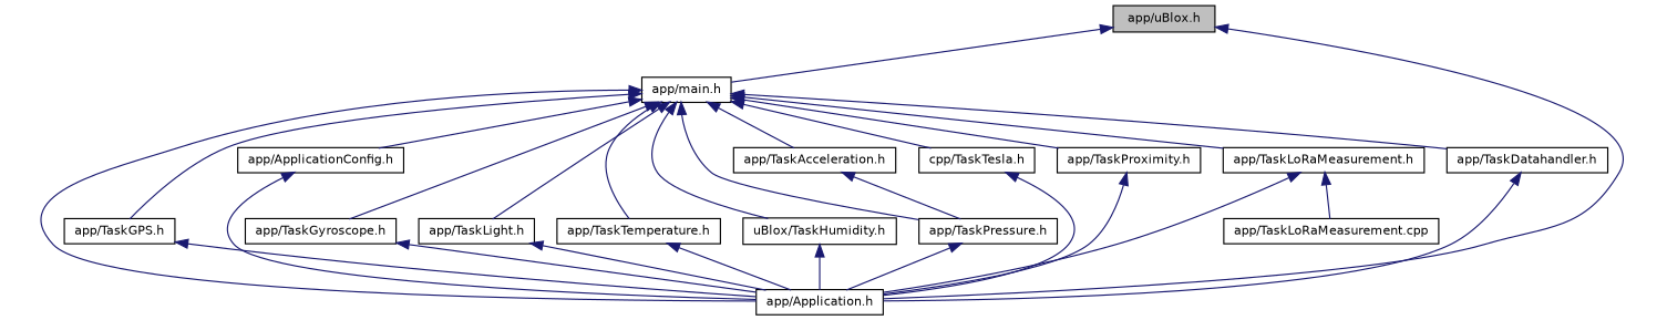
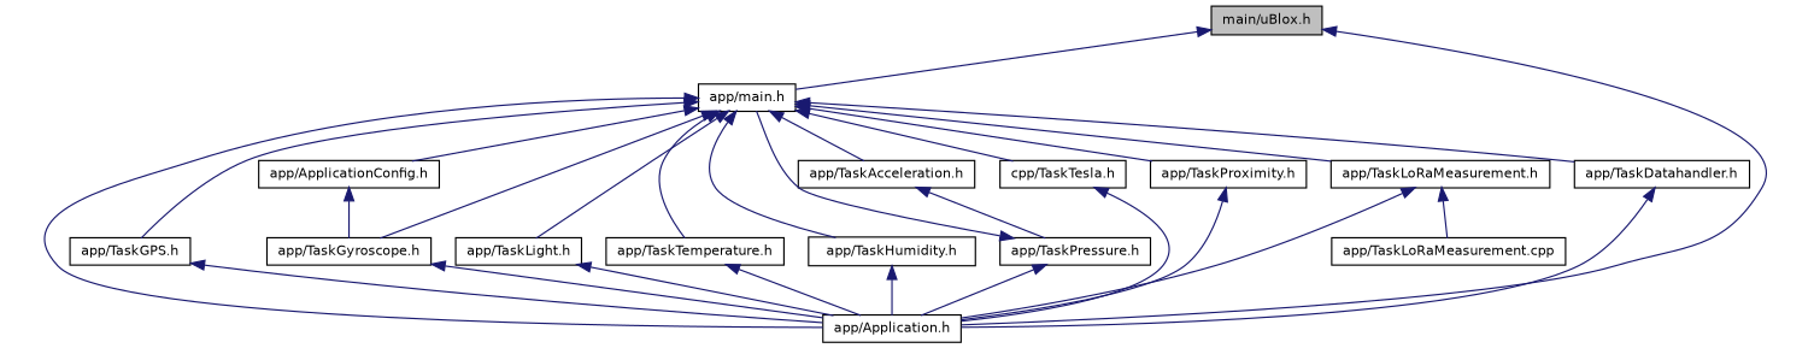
  digraph {
    fontname="DejaVu Sans"
    node [color=black fillcolor=white fontname="DejaVu Sans" fontsize=10 shape=record style=filled]
    edge [color=midnightblue dir=back fontname="DejaVu Sans" fontsize=10 labelfontname=Helvetica labelfontsize=10 style=solid]
-   n1 [fillcolor=grey75 fontcolor=black height=0.2 label="app/uBlox.h" width=0.4]
+   n1 [fillcolor=grey75 fontcolor=black height=0.2 label="main/uBlox.h" width=0.4]
    n2 [height=0.2 label="app/main.h" width=0.4]
    n3 [height=0.2 label="app/Application.h" width=0.4]
    n4 [height=0.2 label="app/TaskGPS.h" width=0.4]
    n5 [height=0.2 label="app/ApplicationConfig.h" width=0.4]
    n6 [height=0.2 label="app/TaskLight.h" width=0.4]
    n7 [height=0.2 label="app/TaskTemperature.h" width=0.4]
-   n8 [height=0.2 label="uBlox/TaskHumidity.h" width=0.4]
+   n8 [height=0.2 label="app/TaskHumidity.h" width=0.4]
    n9 [height=0.2 label="app/TaskPressure.h" width=0.4]
    n10 [height=0.2 label="app/TaskAcceleration.h" width=0.4]
    n11 [height=0.2 label="app/TaskGyroscope.h" width=0.4]
    n12 [height=0.2 label="cpp/TaskTesla.h" width=0.4]
    n13 [height=0.2 label="app/TaskProximity.h" width=0.4]
    n14 [height=0.2 label="app/TaskLoRaMeasurement.h" width=0.4]
    n15 [height=0.2 label="app/TaskDatahandler.h" width=0.4]
    n16 [height=0.2 label="app/TaskLoRaMeasurement.cpp" width=0.4]
    n1 -> n2
    n1 -> n3
    n2 -> n3
    n2 -> n4
    n2 -> n5
    n2 -> n6
    n2 -> n7
    n2 -> n8
-   n2 -> n9
+   n9 -> n2
    n2 -> n10
    n2 -> n11
    n2 -> n12
    n2 -> n13
    n2 -> n14
    n2 -> n15
    n4 -> n3
-   n5 -> n3
+   n5 -> n11
    n6 -> n3
    n7 -> n3
    n8 -> n3
    n9 -> n3
    n10 -> n9
    n11 -> n3
    n12 -> n3
    n13 -> n3
    n14 -> n3
    n14 -> n16
    n15 -> n3
  }
